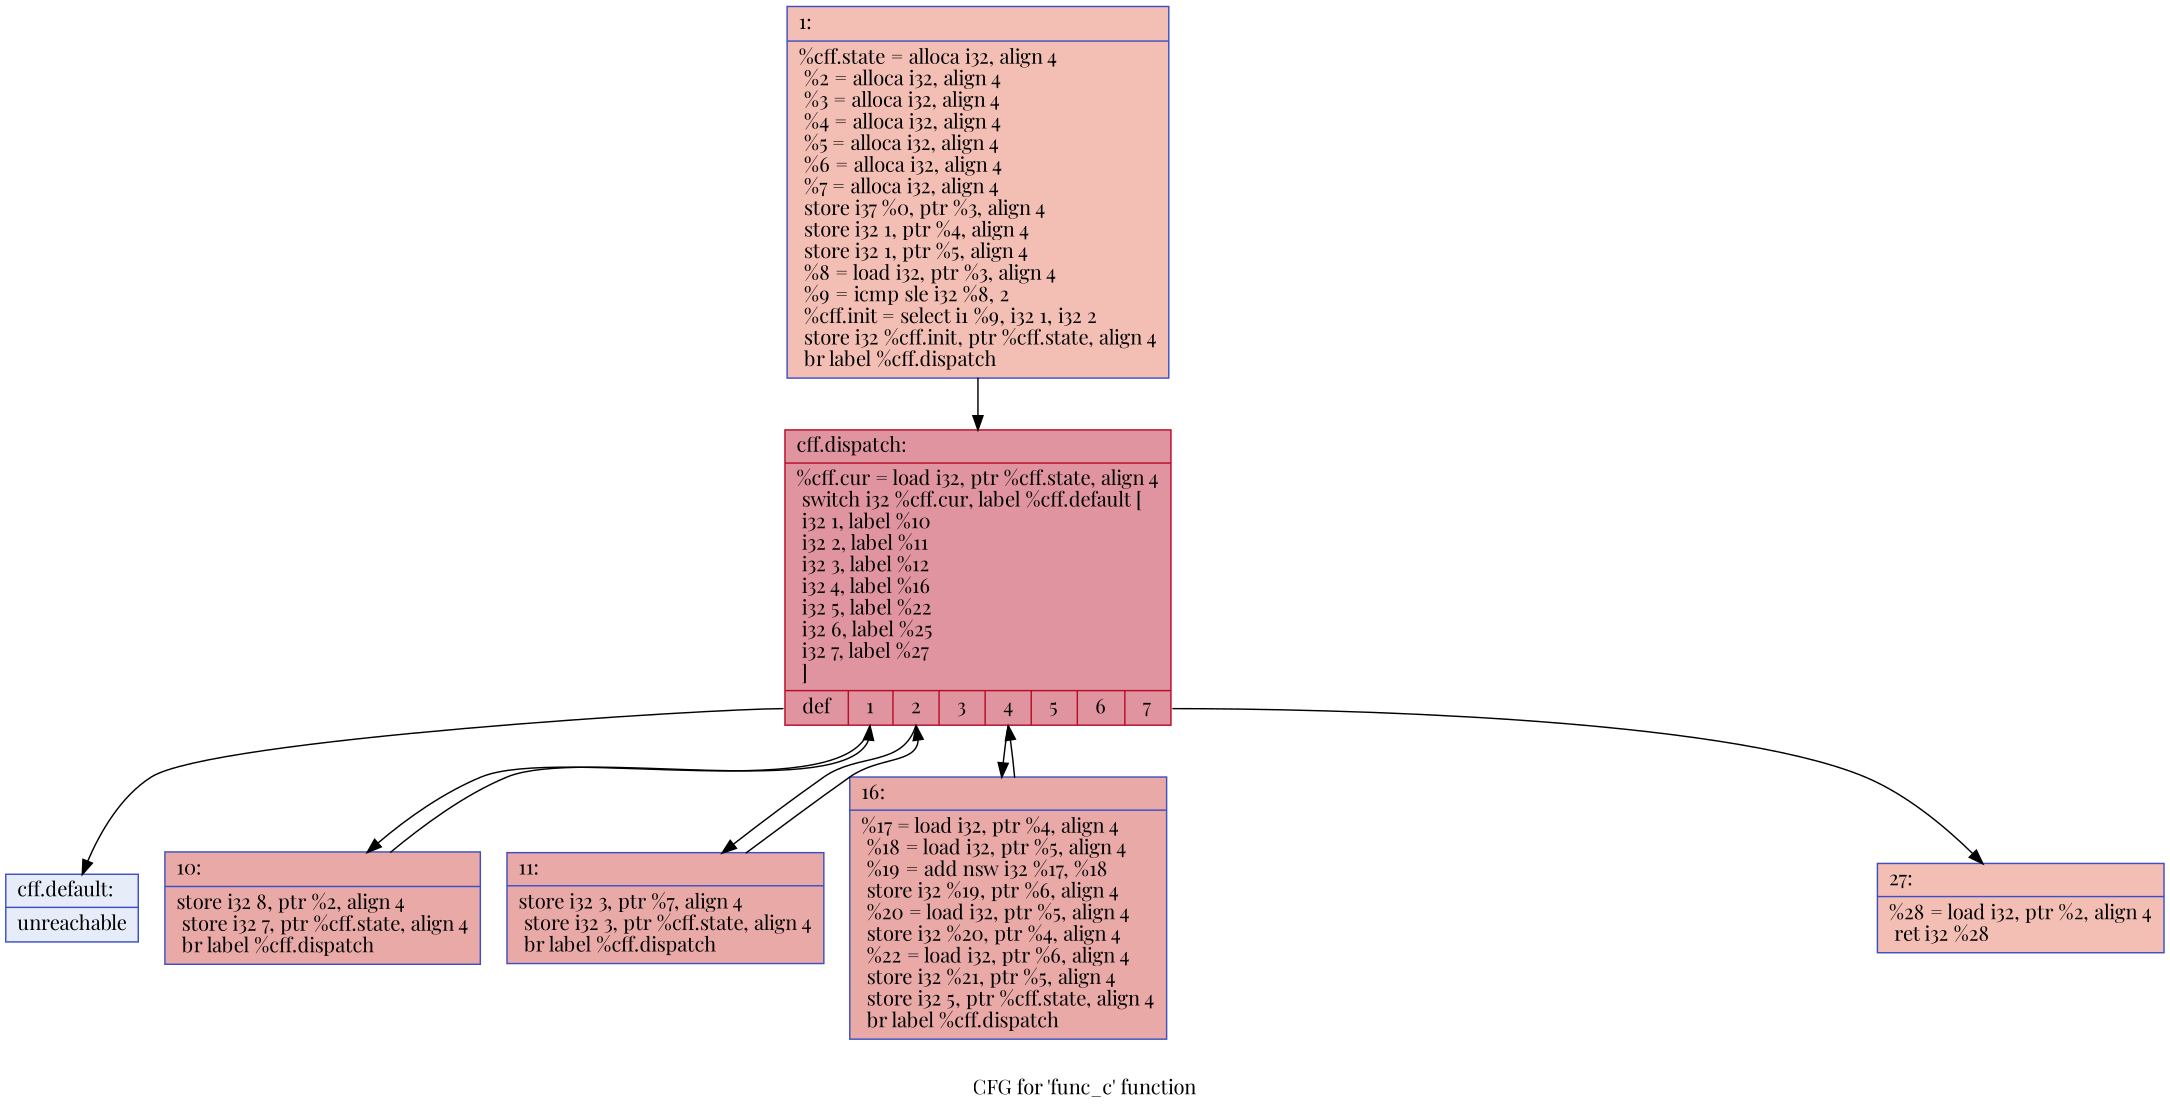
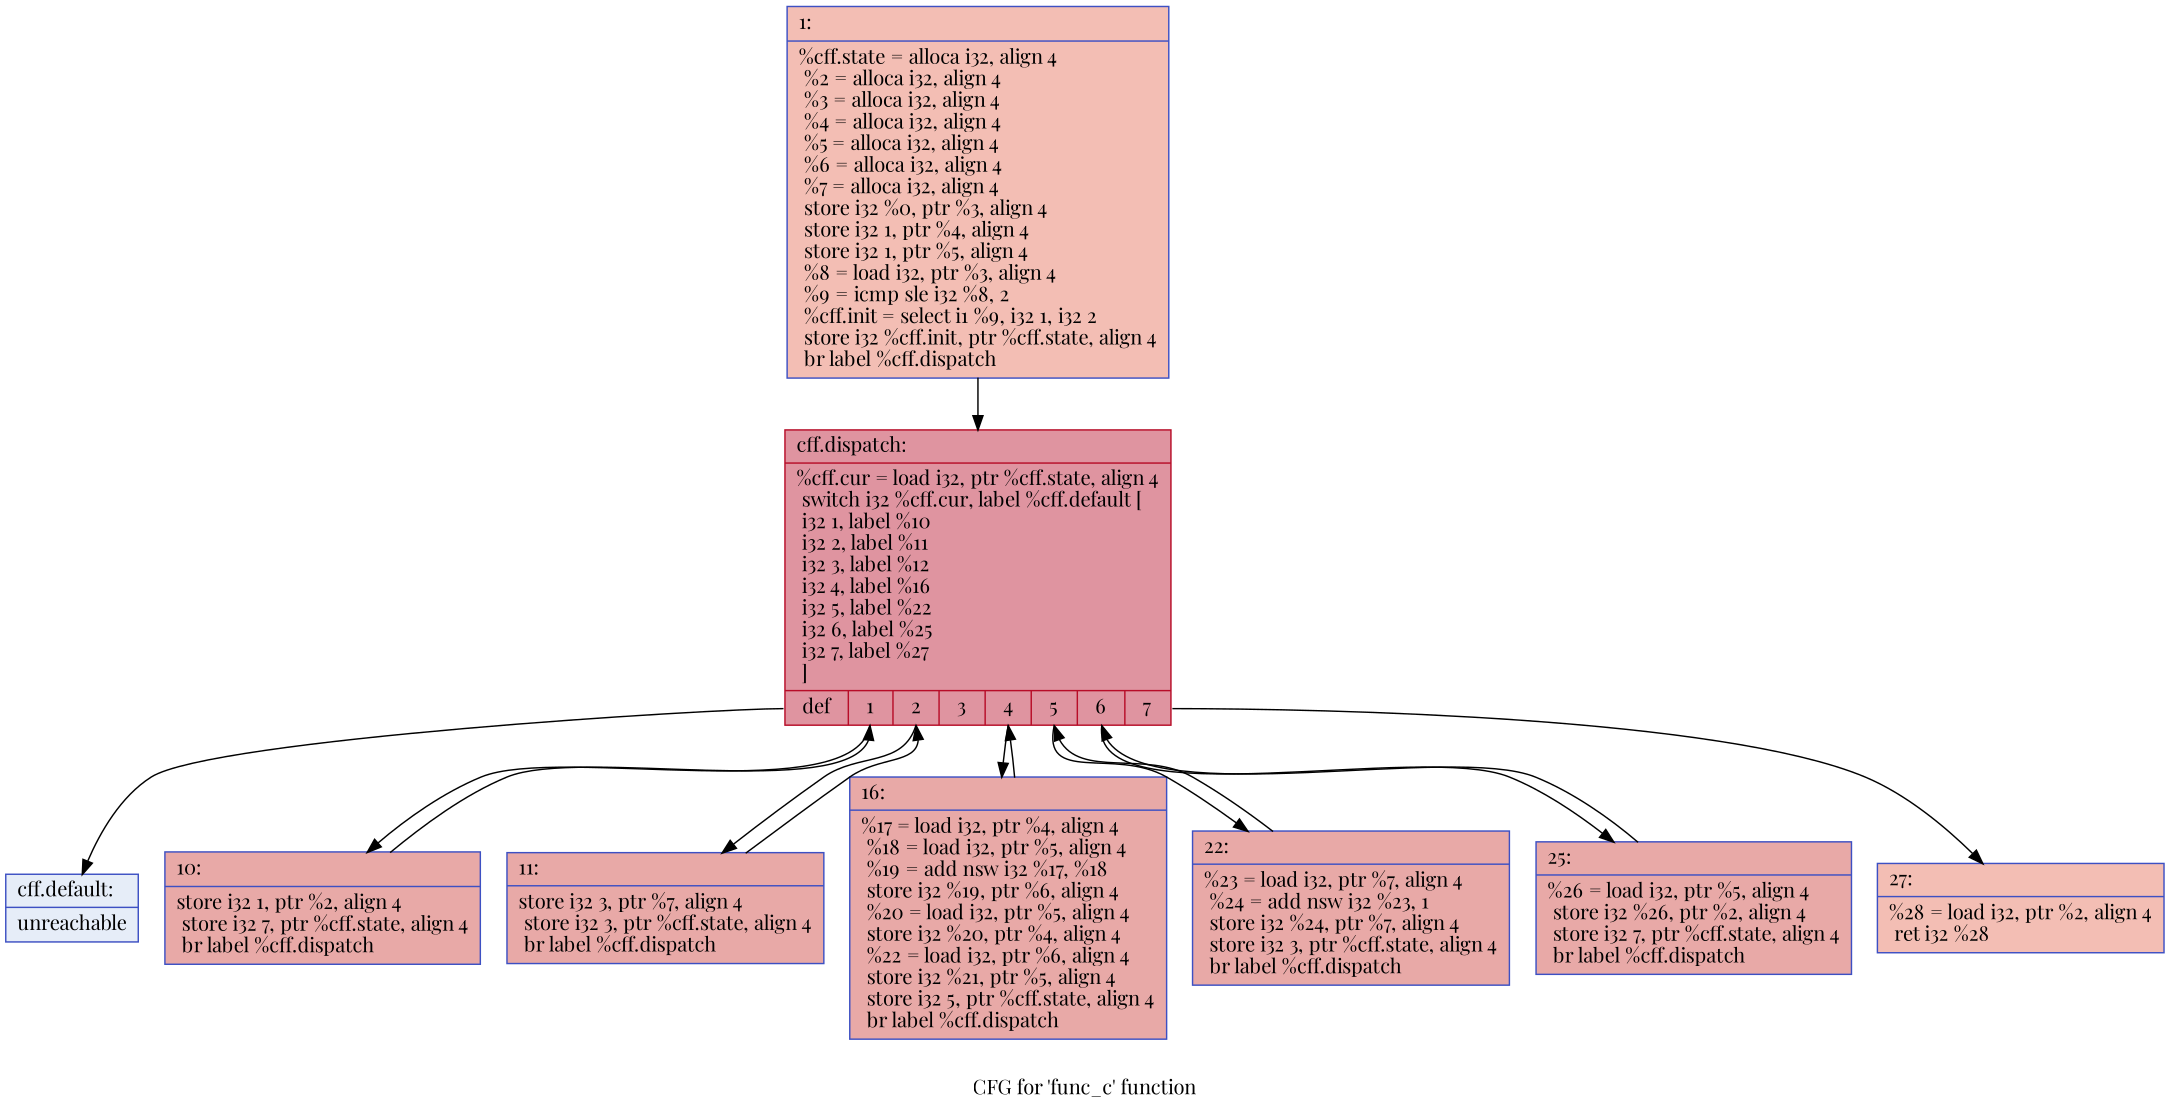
  digraph {
    fontname="Playfair Display"
    label="CFG for 'func_c' function"
    node [color="#3d50c3ff" fillcolor="#ca3b3770" fontname="Playfair Display" shape=record style=filled]
    edge [fontname="Playfair Display"]
-   n1 [fillcolor="#e36c5570" label="{1:\l|  %cff.state = alloca i32, align 4\l  %2 = alloca i32, align 4\l  %3 = alloca i32, align 4\l  %4 = alloca i32, align 4\l  %5 = alloca i32, align 4\l  %6 = alloca i32, align 4\l  %7 = alloca i32, align 4\l  store i37 %0, ptr %3, align 4\l  store i32 1, ptr %4, align 4\l  store i32 1, ptr %5, align 4\l  %8 = load i32, ptr %3, align 4\l  %9 = icmp sle i32 %8, 2\l  %cff.init = select i1 %9, i32 1, i32 2\l  store i32 %cff.init, ptr %cff.state, align 4\l  br label %cff.dispatch\l}"]
+   n1 [fillcolor="#e36c5570" label="{1:\l|  %cff.state = alloca i32, align 4\l  %2 = alloca i32, align 4\l  %3 = alloca i32, align 4\l  %4 = alloca i32, align 4\l  %5 = alloca i32, align 4\l  %6 = alloca i32, align 4\l  %7 = alloca i32, align 4\l  store i32 %0, ptr %3, align 4\l  store i32 1, ptr %4, align 4\l  store i32 1, ptr %5, align 4\l  %8 = load i32, ptr %3, align 4\l  %9 = icmp sle i32 %8, 2\l  %cff.init = select i1 %9, i32 1, i32 2\l  store i32 %cff.init, ptr %cff.state, align 4\l  br label %cff.dispatch\l}"]
    n2 [color="#b70d28ff" fillcolor="#b70d2870" label="{cff.dispatch:\l|  %cff.cur = load i32, ptr %cff.state, align 4\l  switch i32 %cff.cur, label %cff.default [\l    i32 1, label %10\l    i32 2, label %11\l    i32 3, label %12\l    i32 4, label %16\l    i32 5, label %22\l    i32 6, label %25\l    i32 7, label %27\l  ]\l|{<s0>def|<s1>1|<s2>2|<s3>3|<s4>4|<s5>5|<s6>6|<s7>7}}"]
-   n3 [label="{10:\l|  store i32 8, ptr %2, align 4\l  store i32 7, ptr %cff.state, align 4\l  br label %cff.dispatch\l}"]
+   n3 [label="{10:\l|  store i32 1, ptr %2, align 4\l  store i32 7, ptr %cff.state, align 4\l  br label %cff.dispatch\l}"]
    n4 [label="{11:\l|  store i32 3, ptr %7, align 4\l  store i32 3, ptr %cff.state, align 4\l  br label %cff.dispatch\l}"]
    n5 [label="{16:\l|  %17 = load i32, ptr %4, align 4\l  %18 = load i32, ptr %5, align 4\l  %19 = add nsw i32 %17, %18\l  store i32 %19, ptr %6, align 4\l  %20 = load i32, ptr %5, align 4\l  store i32 %20, ptr %4, align 4\l  %22 = load i32, ptr %6, align 4\l  store i32 %21, ptr %5, align 4\l  store i32 5, ptr %cff.state, align 4\l  br label %cff.dispatch\l}"]
+   n6 [label="{22:\l|  %23 = load i32, ptr %7, align 4\l  %24 = add nsw i32 %23, 1\l  store i32 %24, ptr %7, align 4\l  store i32 3, ptr %cff.state, align 4\l  br label %cff.dispatch\l}"]
+   n7 [label="{25:\l|  %26 = load i32, ptr %5, align 4\l  store i32 %26, ptr %2, align 4\l  store i32 7, ptr %cff.state, align 4\l  br label %cff.dispatch\l}"]
    n8 [fillcolor="#e36c5570" label="{27:\l|  %28 = load i32, ptr %2, align 4\l  ret i32 %28\l}"]
    n9 [fillcolor="#c7d7f070" label="{cff.default:\l|  unreachable\l}"]
    n1 -> n2
    n2 -> n3 [tailport=s1]
    n2 -> n4 [tailport=s2]
    n2 -> n5 [tailport=s4]
+   n2 -> n6 [tailport=s5]
+   n2 -> n7 [tailport=s6]
    n2 -> n8 [tailport=s7]
    n2 -> n9 [tailport=s0]
    n3 -> n2
    n4 -> n2
    n5 -> n2
+   n6 -> n2
+   n7 -> n2
  }
